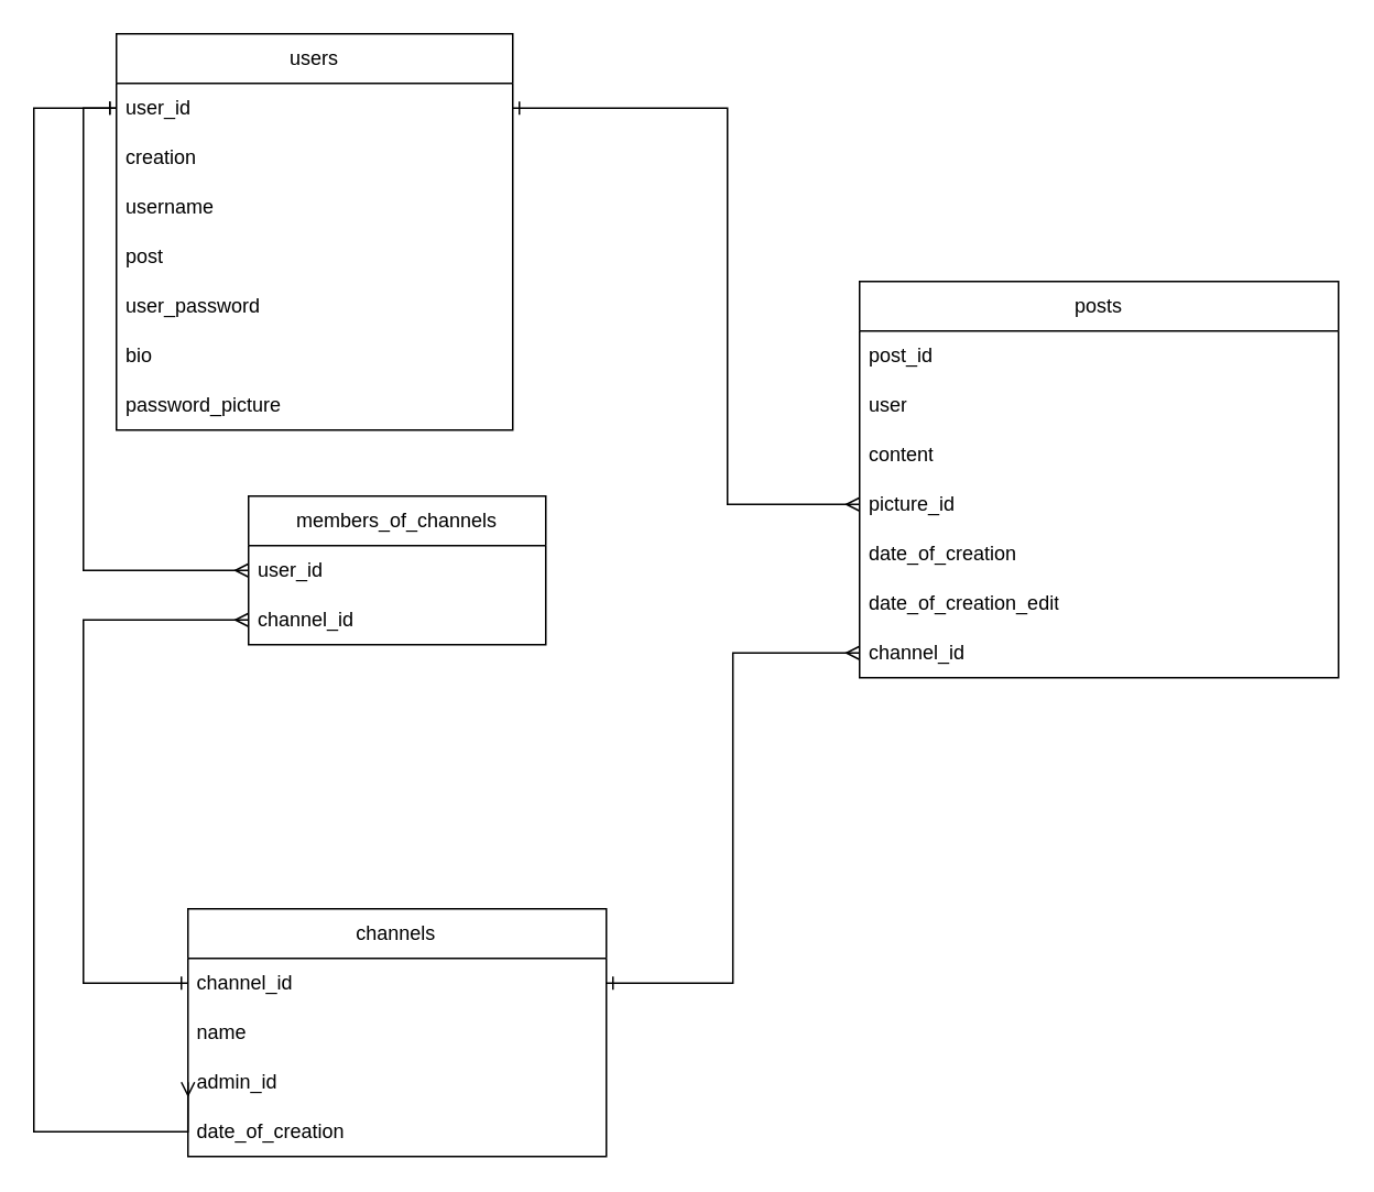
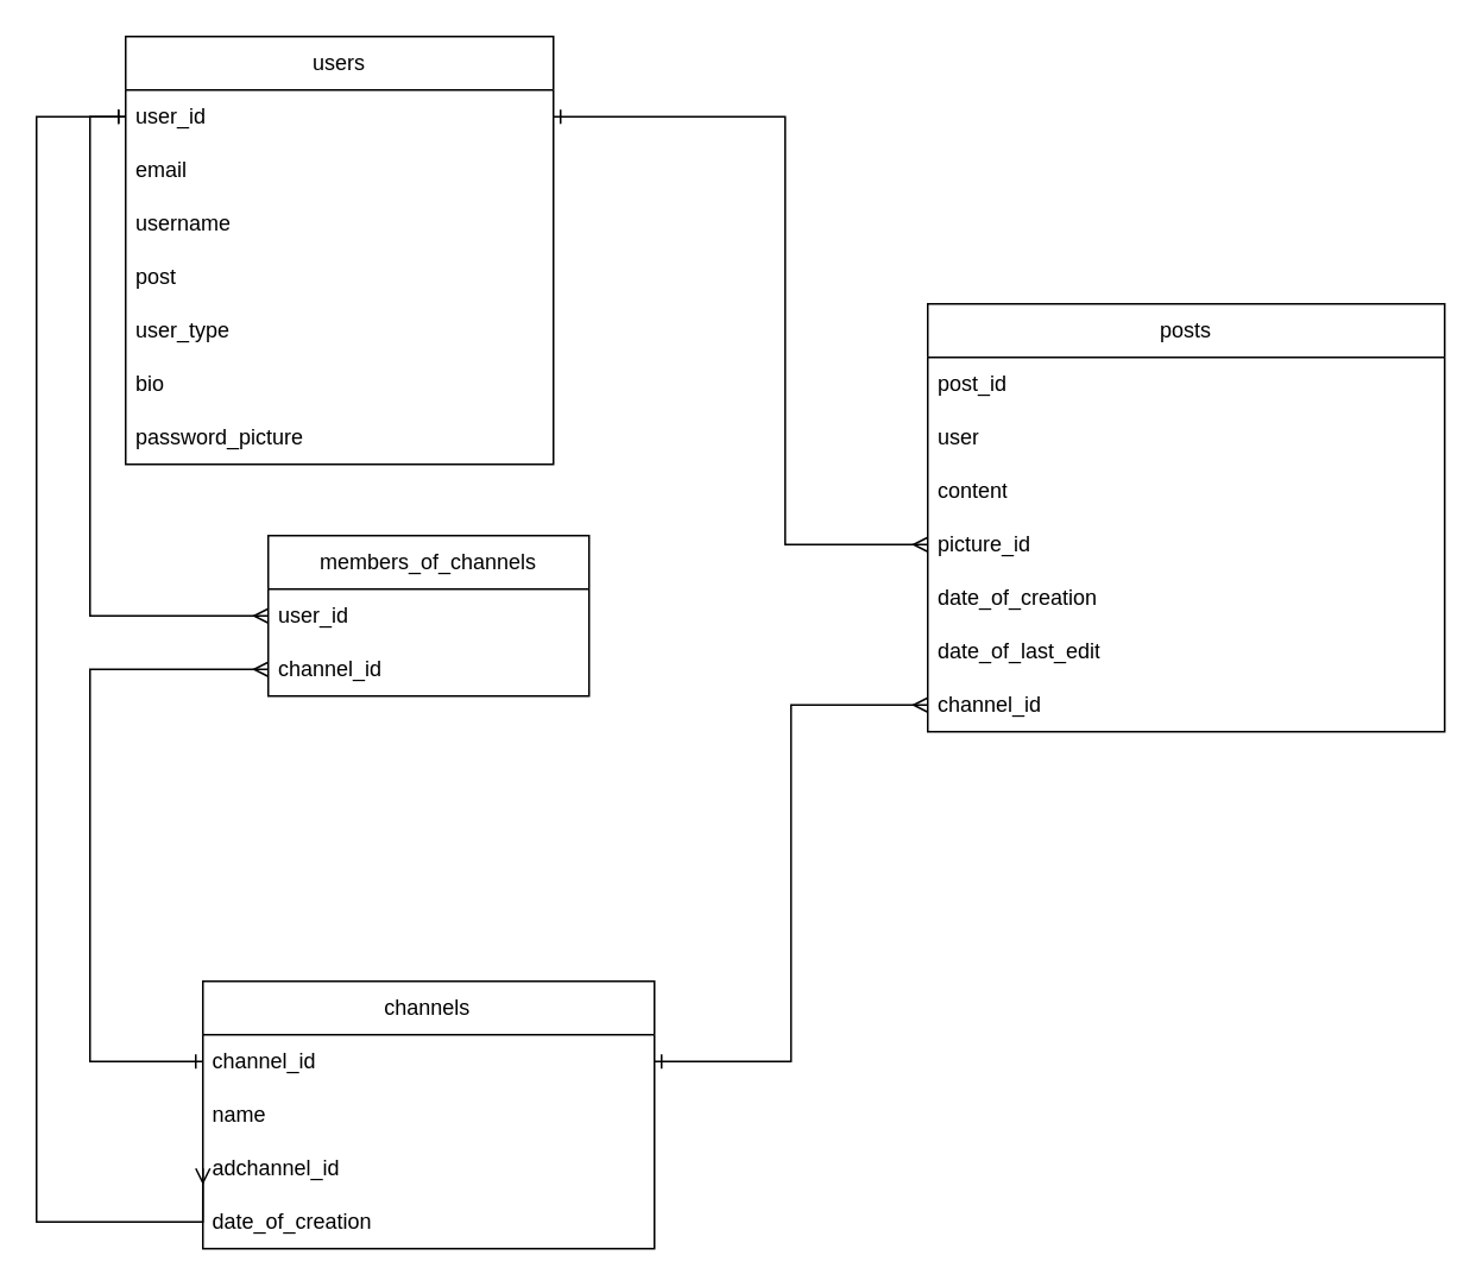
  <mxCell id="0" />
  <mxCell id="1" parent="0" />
  <mxCell id="2" value="channels" style="swimlane;fontStyle=0;childLayout=stackLayout;horizontal=1;startSize=30;horizontalStack=0;resizeParent=1;resizeParentMax=0;resizeLast=0;collapsible=1;marginBottom=0;whiteSpace=wrap;html=1;" parent="1" vertex="1"><mxGeometry x="113.34" y="550" width="253.33" height="150" as="geometry"><mxRectangle x="120" y="150" width="60" height="30" as="alternateBounds" /></mxGeometry></mxCell>
  <mxCell id="3" value="channel_id" style="text;strokeColor=none;fillColor=none;align=left;verticalAlign=middle;spacingLeft=4;spacingRight=4;overflow=hidden;points=[[0,0.5],[1,0.5]];portConstraint=eastwest;rotatable=0;whiteSpace=wrap;html=1;" parent="2" vertex="1"><mxGeometry y="30" width="253.33" height="30" as="geometry" /></mxCell>
  <mxCell id="4" value="name" style="text;strokeColor=none;fillColor=none;align=left;verticalAlign=middle;spacingLeft=4;spacingRight=4;overflow=hidden;points=[[0,0.5],[1,0.5]];portConstraint=eastwest;rotatable=0;whiteSpace=wrap;html=1;" parent="2" vertex="1"><mxGeometry y="60" width="253.33" height="30" as="geometry" /></mxCell>
- <mxCell id="5" value="ad&lt;span style=&quot;background-color: initial;&quot;&gt;min_id&lt;/span&gt;" style="text;strokeColor=none;fillColor=none;align=left;verticalAlign=middle;spacingLeft=4;spacingRight=4;overflow=hidden;points=[[0,0.5],[1,0.5]];portConstraint=eastwest;rotatable=0;whiteSpace=wrap;html=1;" parent="2" vertex="1"><mxGeometry y="90" width="253.33" height="30" as="geometry" /></mxCell>
+ <mxCell id="5" value="ad&lt;span style=&quot;background-color: initial;&quot;&gt;channel_id&lt;/span&gt;" style="text;strokeColor=none;fillColor=none;align=left;verticalAlign=middle;spacingLeft=4;spacingRight=4;overflow=hidden;points=[[0,0.5],[1,0.5]];portConstraint=eastwest;rotatable=0;whiteSpace=wrap;html=1;" parent="2" vertex="1"><mxGeometry y="90" width="253.33" height="30" as="geometry" /></mxCell>
  <mxCell id="6" value="date_of_creation" style="text;strokeColor=none;fillColor=none;align=left;verticalAlign=middle;spacingLeft=4;spacingRight=4;overflow=hidden;points=[[0,0.5],[1,0.5]];portConstraint=eastwest;rotatable=0;whiteSpace=wrap;html=1;" parent="2" vertex="1"><mxGeometry y="120" width="253.33" height="30" as="geometry" /></mxCell>
  <mxCell id="7" value="posts" style="swimlane;fontStyle=0;childLayout=stackLayout;horizontal=1;startSize=30;horizontalStack=0;resizeParent=1;resizeParentMax=0;resizeLast=0;collapsible=1;marginBottom=0;whiteSpace=wrap;html=1;" parent="1" vertex="1"><mxGeometry x="520" y="170" width="290" height="240" as="geometry" /></mxCell>
  <mxCell id="8" value="post_id" style="text;strokeColor=none;fillColor=none;align=left;verticalAlign=middle;spacingLeft=4;spacingRight=4;overflow=hidden;points=[[0,0.5],[1,0.5]];portConstraint=eastwest;rotatable=0;whiteSpace=wrap;html=1;" parent="7" vertex="1"><mxGeometry y="30" width="290" height="30" as="geometry" /></mxCell>
  <mxCell id="9" value="user" style="text;strokeColor=none;fillColor=none;align=left;verticalAlign=middle;spacingLeft=4;spacingRight=4;overflow=hidden;points=[[0,0.5],[1,0.5]];portConstraint=eastwest;rotatable=0;whiteSpace=wrap;html=1;" parent="7" vertex="1"><mxGeometry y="60" width="290" height="30" as="geometry" /></mxCell>
  <mxCell id="10" value="content" style="text;strokeColor=none;fillColor=none;align=left;verticalAlign=middle;spacingLeft=4;spacingRight=4;overflow=hidden;points=[[0,0.5],[1,0.5]];portConstraint=eastwest;rotatable=0;whiteSpace=wrap;html=1;" parent="7" vertex="1"><mxGeometry y="90" width="290" height="30" as="geometry" /></mxCell>
  <mxCell id="11" value="picture_id" style="text;strokeColor=none;fillColor=none;align=left;verticalAlign=middle;spacingLeft=4;spacingRight=4;overflow=hidden;points=[[0,0.5],[1,0.5]];portConstraint=eastwest;rotatable=0;whiteSpace=wrap;html=1;" parent="7" vertex="1"><mxGeometry y="120" width="290" height="30" as="geometry" /></mxCell>
  <mxCell id="12" value="date_of_creation" style="text;strokeColor=none;fillColor=none;align=left;verticalAlign=middle;spacingLeft=4;spacingRight=4;overflow=hidden;points=[[0,0.5],[1,0.5]];portConstraint=eastwest;rotatable=0;whiteSpace=wrap;html=1;" parent="7" vertex="1"><mxGeometry y="150" width="290" height="30" as="geometry" /></mxCell>
- <mxCell id="13" value="date_of_creation_edit" style="text;strokeColor=none;fillColor=none;align=left;verticalAlign=middle;spacingLeft=4;spacingRight=4;overflow=hidden;points=[[0,0.5],[1,0.5]];portConstraint=eastwest;rotatable=0;whiteSpace=wrap;html=1;" parent="7" vertex="1"><mxGeometry y="180" width="290" height="30" as="geometry" /></mxCell>
+ <mxCell id="13" value="date_of_last_edit" style="text;strokeColor=none;fillColor=none;align=left;verticalAlign=middle;spacingLeft=4;spacingRight=4;overflow=hidden;points=[[0,0.5],[1,0.5]];portConstraint=eastwest;rotatable=0;whiteSpace=wrap;html=1;" parent="7" vertex="1"><mxGeometry y="180" width="290" height="30" as="geometry" /></mxCell>
  <mxCell id="14" value="channel_id" style="text;strokeColor=none;fillColor=none;align=left;verticalAlign=middle;spacingLeft=4;spacingRight=4;overflow=hidden;points=[[0,0.5],[1,0.5]];portConstraint=eastwest;rotatable=0;whiteSpace=wrap;html=1;" parent="7" vertex="1"><mxGeometry y="210" width="290" height="30" as="geometry" /></mxCell>
  <mxCell id="15" style="rounded=0;orthogonalLoop=1;jettySize=auto;html=1;exitX=1;exitY=0.5;exitDx=0;exitDy=0;entryX=0;entryY=0.5;entryDx=0;entryDy=0;startArrow=ERone;startFill=0;endArrow=ERmany;endFill=0;edgeStyle=orthogonalEdgeStyle;elbow=vertical;" parent="1" source="3" target="14" edge="1"><mxGeometry relative="1" as="geometry" /></mxCell>
  <mxCell id="16" value="users" style="swimlane;fontStyle=0;childLayout=stackLayout;horizontal=1;startSize=30;horizontalStack=0;resizeParent=1;resizeParentMax=0;resizeLast=0;collapsible=1;marginBottom=0;whiteSpace=wrap;html=1;" parent="1" vertex="1"><mxGeometry x="70" y="20" width="240" height="240" as="geometry" /></mxCell>
  <mxCell id="17" value="user_id" style="text;strokeColor=none;fillColor=none;align=left;verticalAlign=middle;spacingLeft=4;spacingRight=4;overflow=hidden;points=[[0,0.5],[1,0.5]];portConstraint=eastwest;rotatable=0;whiteSpace=wrap;html=1;" parent="16" vertex="1"><mxGeometry y="30" width="240" height="30" as="geometry" /></mxCell>
- <mxCell id="18" value="creation" style="text;strokeColor=none;fillColor=none;align=left;verticalAlign=middle;spacingLeft=4;spacingRight=4;overflow=hidden;points=[[0,0.5],[1,0.5]];portConstraint=eastwest;rotatable=0;whiteSpace=wrap;html=1;" parent="16" vertex="1"><mxGeometry y="60" width="240" height="30" as="geometry" /></mxCell>
+ <mxCell id="18" value="email" style="text;strokeColor=none;fillColor=none;align=left;verticalAlign=middle;spacingLeft=4;spacingRight=4;overflow=hidden;points=[[0,0.5],[1,0.5]];portConstraint=eastwest;rotatable=0;whiteSpace=wrap;html=1;" parent="16" vertex="1"><mxGeometry y="60" width="240" height="30" as="geometry" /></mxCell>
  <mxCell id="19" value="username" style="text;strokeColor=none;fillColor=none;align=left;verticalAlign=middle;spacingLeft=4;spacingRight=4;overflow=hidden;points=[[0,0.5],[1,0.5]];portConstraint=eastwest;rotatable=0;whiteSpace=wrap;html=1;" vertex="1" parent="16"><mxGeometry y="90" width="240" height="30" as="geometry" /></mxCell>
  <mxCell id="20" value="post" style="text;strokeColor=none;fillColor=none;align=left;verticalAlign=middle;spacingLeft=4;spacingRight=4;overflow=hidden;points=[[0,0.5],[1,0.5]];portConstraint=eastwest;rotatable=0;whiteSpace=wrap;html=1;" vertex="1" parent="16"><mxGeometry y="120" width="240" height="30" as="geometry" /></mxCell>
- <mxCell id="21" value="user_password" style="text;strokeColor=none;fillColor=none;align=left;verticalAlign=middle;spacingLeft=4;spacingRight=4;overflow=hidden;points=[[0,0.5],[1,0.5]];portConstraint=eastwest;rotatable=0;whiteSpace=wrap;html=1;" vertex="1" parent="16"><mxGeometry y="150" width="240" height="30" as="geometry" /></mxCell>
+ <mxCell id="21" value="user_type" style="text;strokeColor=none;fillColor=none;align=left;verticalAlign=middle;spacingLeft=4;spacingRight=4;overflow=hidden;points=[[0,0.5],[1,0.5]];portConstraint=eastwest;rotatable=0;whiteSpace=wrap;html=1;" vertex="1" parent="16"><mxGeometry y="150" width="240" height="30" as="geometry" /></mxCell>
  <mxCell id="22" value="bio" style="text;strokeColor=none;fillColor=none;align=left;verticalAlign=middle;spacingLeft=4;spacingRight=4;overflow=hidden;points=[[0,0.5],[1,0.5]];portConstraint=eastwest;rotatable=0;whiteSpace=wrap;html=1;" vertex="1" parent="16"><mxGeometry y="180" width="240" height="30" as="geometry" /></mxCell>
  <mxCell id="23" value="password_picture" style="text;strokeColor=none;fillColor=none;align=left;verticalAlign=middle;spacingLeft=4;spacingRight=4;overflow=hidden;points=[[0,0.5],[1,0.5]];portConstraint=eastwest;rotatable=0;whiteSpace=wrap;html=1;" vertex="1" parent="16"><mxGeometry y="210" width="240" height="30" as="geometry" /></mxCell>
  <mxCell id="24" style="edgeStyle=orthogonalEdgeStyle;rounded=0;orthogonalLoop=1;jettySize=auto;html=1;exitX=1;exitY=0.5;exitDx=0;exitDy=0;entryX=0;entryY=0.5;entryDx=0;entryDy=0;startArrow=ERone;startFill=0;endArrow=ERmany;endFill=0;" parent="1" source="17" target="11" edge="1"><mxGeometry relative="1" as="geometry"><Array as="points"><mxPoint x="440" y="65" /><mxPoint x="440" y="305" /></Array></mxGeometry></mxCell>
  <mxCell id="25" style="edgeStyle=orthogonalEdgeStyle;rounded=0;orthogonalLoop=1;jettySize=auto;html=1;entryX=0;entryY=0.5;entryDx=0;entryDy=0;startArrow=ERone;startFill=0;endArrow=ERmany;endFill=0;" parent="1" source="17" target="5" edge="1"><mxGeometry relative="1" as="geometry"><Array as="points"><mxPoint x="20" y="65" /><mxPoint x="20" y="685" /></Array></mxGeometry></mxCell>
  <mxCell id="26" value="members_of_channels" style="swimlane;fontStyle=0;childLayout=stackLayout;horizontal=1;startSize=30;horizontalStack=0;resizeParent=1;resizeParentMax=0;resizeLast=0;collapsible=1;marginBottom=0;whiteSpace=wrap;html=1;" parent="1" vertex="1"><mxGeometry x="150" y="300" width="180" height="90" as="geometry" /></mxCell>
  <mxCell id="27" value="user_id" style="text;strokeColor=none;fillColor=none;align=left;verticalAlign=middle;spacingLeft=4;spacingRight=4;overflow=hidden;points=[[0,0.5],[1,0.5]];portConstraint=eastwest;rotatable=0;whiteSpace=wrap;html=1;" parent="26" vertex="1"><mxGeometry y="30" width="180" height="30" as="geometry" /></mxCell>
  <mxCell id="28" value="channel_id" style="text;strokeColor=none;fillColor=none;align=left;verticalAlign=middle;spacingLeft=4;spacingRight=4;overflow=hidden;points=[[0,0.5],[1,0.5]];portConstraint=eastwest;rotatable=0;whiteSpace=wrap;html=1;" parent="26" vertex="1"><mxGeometry y="60" width="180" height="30" as="geometry" /></mxCell>
  <mxCell id="29" style="edgeStyle=orthogonalEdgeStyle;rounded=0;orthogonalLoop=1;jettySize=auto;html=1;exitX=0;exitY=0.5;exitDx=0;exitDy=0;entryX=0;entryY=0.5;entryDx=0;entryDy=0;startArrow=ERone;startFill=0;endArrow=ERmany;endFill=0;" parent="1" source="17" target="27" edge="1"><mxGeometry relative="1" as="geometry" /></mxCell>
  <mxCell id="30" style="edgeStyle=orthogonalEdgeStyle;rounded=0;orthogonalLoop=1;jettySize=auto;html=1;exitX=0;exitY=0.5;exitDx=0;exitDy=0;entryX=0;entryY=0.5;entryDx=0;entryDy=0;endArrow=ERmany;endFill=0;startArrow=ERone;startFill=0;" parent="1" source="3" target="28" edge="1"><mxGeometry relative="1" as="geometry"><Array as="points"><mxPoint x="50" y="595" /><mxPoint x="50" y="375" /></Array></mxGeometry></mxCell>
